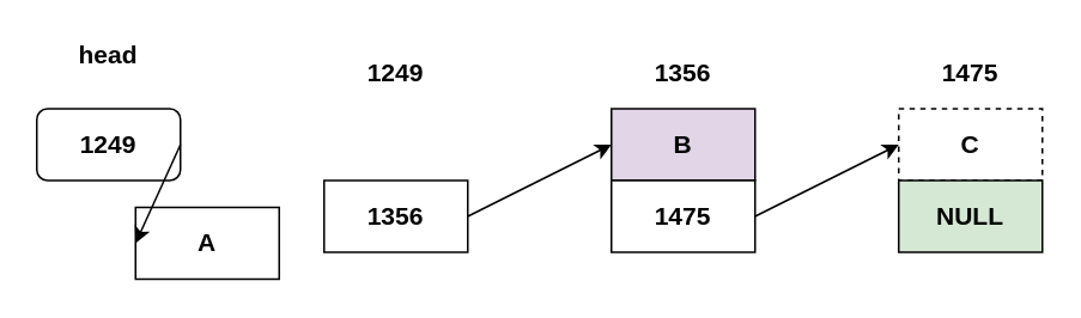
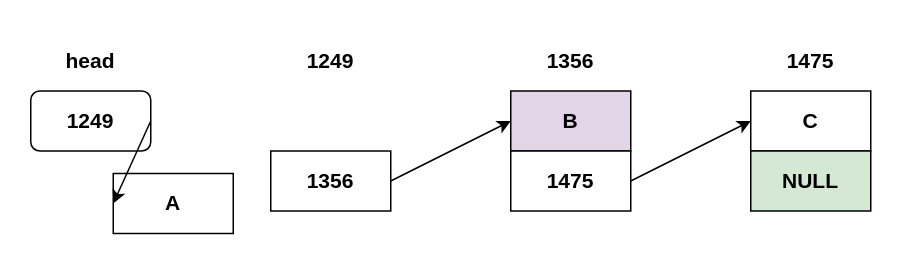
  <mxCell id="0" />
  <mxCell id="1" parent="0" />
  <mxCell id="2" value="&lt;span style=&quot;font-size: 14px&quot;&gt;&lt;b&gt;1249&lt;/b&gt;&lt;/span&gt;" style="rounded=1;whiteSpace=wrap;html=1;" vertex="1" parent="1"><mxGeometry x="20" y="60" width="80" height="40" as="geometry" /></mxCell>
  <mxCell id="3" value="&lt;span style=&quot;font-size: 14px&quot;&gt;&lt;b&gt;A&lt;/b&gt;&lt;/span&gt;" style="rounded=0;whiteSpace=wrap;html=1;" vertex="1" parent="1"><mxGeometry x="75" y="115" width="80" height="40" as="geometry" /></mxCell>
  <mxCell id="4" value="&lt;b style=&quot;font-size: 14px&quot;&gt;1356&lt;/b&gt;" style="rounded=0;whiteSpace=wrap;html=1;" vertex="1" parent="1"><mxGeometry x="180" y="100" width="80" height="40" as="geometry" /></mxCell>
- <mxCell id="5" value="&lt;b style=&quot;font-size: 14px&quot;&gt;head&lt;/b&gt;" style="text;html=1;strokeColor=none;fillColor=none;align=center;verticalAlign=middle;whiteSpace=wrap;rounded=0;" vertex="1" parent="1"><mxGeometry x="40" y="10" width="40" height="40" as="geometry" /></mxCell>
+ <mxCell id="5" value="&lt;b style=&quot;font-size: 14px&quot;&gt;head&lt;/b&gt;" style="text;html=1;strokeColor=none;fillColor=none;align=center;verticalAlign=middle;whiteSpace=wrap;rounded=0;" vertex="1" parent="1"><mxGeometry x="40" y="20" width="40" height="40" as="geometry" /></mxCell>
  <mxCell id="6" value="" style="endArrow=classic;html=1;exitX=1;exitY=0.5;exitDx=0;exitDy=0;entryX=0;entryY=0.5;entryDx=0;entryDy=0;" edge="1" parent="1" source="2" target="3"><mxGeometry width="50" height="50" relative="1" as="geometry"><mxPoint x="60" y="230" as="sourcePoint" /><mxPoint x="110" y="180" as="targetPoint" /></mxGeometry></mxCell>
  <mxCell id="7" value="&lt;b style=&quot;font-size: 14px&quot;&gt;1249&lt;/b&gt;" style="text;html=1;strokeColor=none;fillColor=none;align=center;verticalAlign=middle;whiteSpace=wrap;rounded=0;" vertex="1" parent="1"><mxGeometry x="200" y="20" width="40" height="40" as="geometry" /></mxCell>
  <mxCell id="8" value="&lt;span style=&quot;font-size: 14px&quot;&gt;&lt;b&gt;B&lt;/b&gt;&lt;/span&gt;" style="rounded=0;whiteSpace=wrap;html=1;fillColor=#e1d5e7;" vertex="1" parent="1"><mxGeometry x="340" y="60" width="80" height="40" as="geometry" /></mxCell>
  <mxCell id="9" value="&lt;b style=&quot;font-size: 14px&quot;&gt;1475&lt;/b&gt;" style="rounded=0;whiteSpace=wrap;html=1;" vertex="1" parent="1"><mxGeometry x="340" y="100" width="80" height="40" as="geometry" /></mxCell>
  <mxCell id="10" value="" style="endArrow=classic;html=1;exitX=1;exitY=0.5;exitDx=0;exitDy=0;entryX=0;entryY=0.5;entryDx=0;entryDy=0;" edge="1" parent="1" target="8" source="4"><mxGeometry width="50" height="50" relative="1" as="geometry"><mxPoint x="260" y="80" as="sourcePoint" /><mxPoint x="270" y="180" as="targetPoint" /></mxGeometry></mxCell>
  <mxCell id="11" value="&lt;b style=&quot;font-size: 14px&quot;&gt;1356&lt;/b&gt;" style="text;html=1;strokeColor=none;fillColor=none;align=center;verticalAlign=middle;whiteSpace=wrap;rounded=0;" vertex="1" parent="1"><mxGeometry x="360" y="20" width="40" height="40" as="geometry" /></mxCell>
- <mxCell id="12" value="&lt;span style=&quot;font-size: 14px&quot;&gt;&lt;b&gt;C&lt;/b&gt;&lt;/span&gt;" style="rounded=0;whiteSpace=wrap;html=1;dashed=1;" vertex="1" parent="1"><mxGeometry x="500" y="60" width="80" height="40" as="geometry" /></mxCell>
+ <mxCell id="12" value="&lt;span style=&quot;font-size: 14px&quot;&gt;&lt;b&gt;C&lt;/b&gt;&lt;/span&gt;" style="rounded=0;whiteSpace=wrap;html=1;" vertex="1" parent="1"><mxGeometry x="500" y="60" width="80" height="40" as="geometry" /></mxCell>
  <mxCell id="13" value="&lt;b style=&quot;font-size: 14px&quot;&gt;NULL&lt;/b&gt;" style="rounded=0;whiteSpace=wrap;html=1;fillColor=#d5e8d4;" vertex="1" parent="1"><mxGeometry x="500" y="100" width="80" height="40" as="geometry" /></mxCell>
  <mxCell id="14" value="" style="endArrow=classic;html=1;exitX=1;exitY=0.5;exitDx=0;exitDy=0;entryX=0;entryY=0.5;entryDx=0;entryDy=0;" edge="1" parent="1" target="12" source="9"><mxGeometry width="50" height="50" relative="1" as="geometry"><mxPoint x="410" y="180" as="sourcePoint" /><mxPoint x="420" y="280" as="targetPoint" /></mxGeometry></mxCell>
  <mxCell id="15" value="&lt;b style=&quot;font-size: 14px&quot;&gt;1475&lt;/b&gt;" style="text;html=1;strokeColor=none;fillColor=none;align=center;verticalAlign=middle;whiteSpace=wrap;rounded=0;" vertex="1" parent="1"><mxGeometry x="520" y="20" width="40" height="40" as="geometry" /></mxCell>
